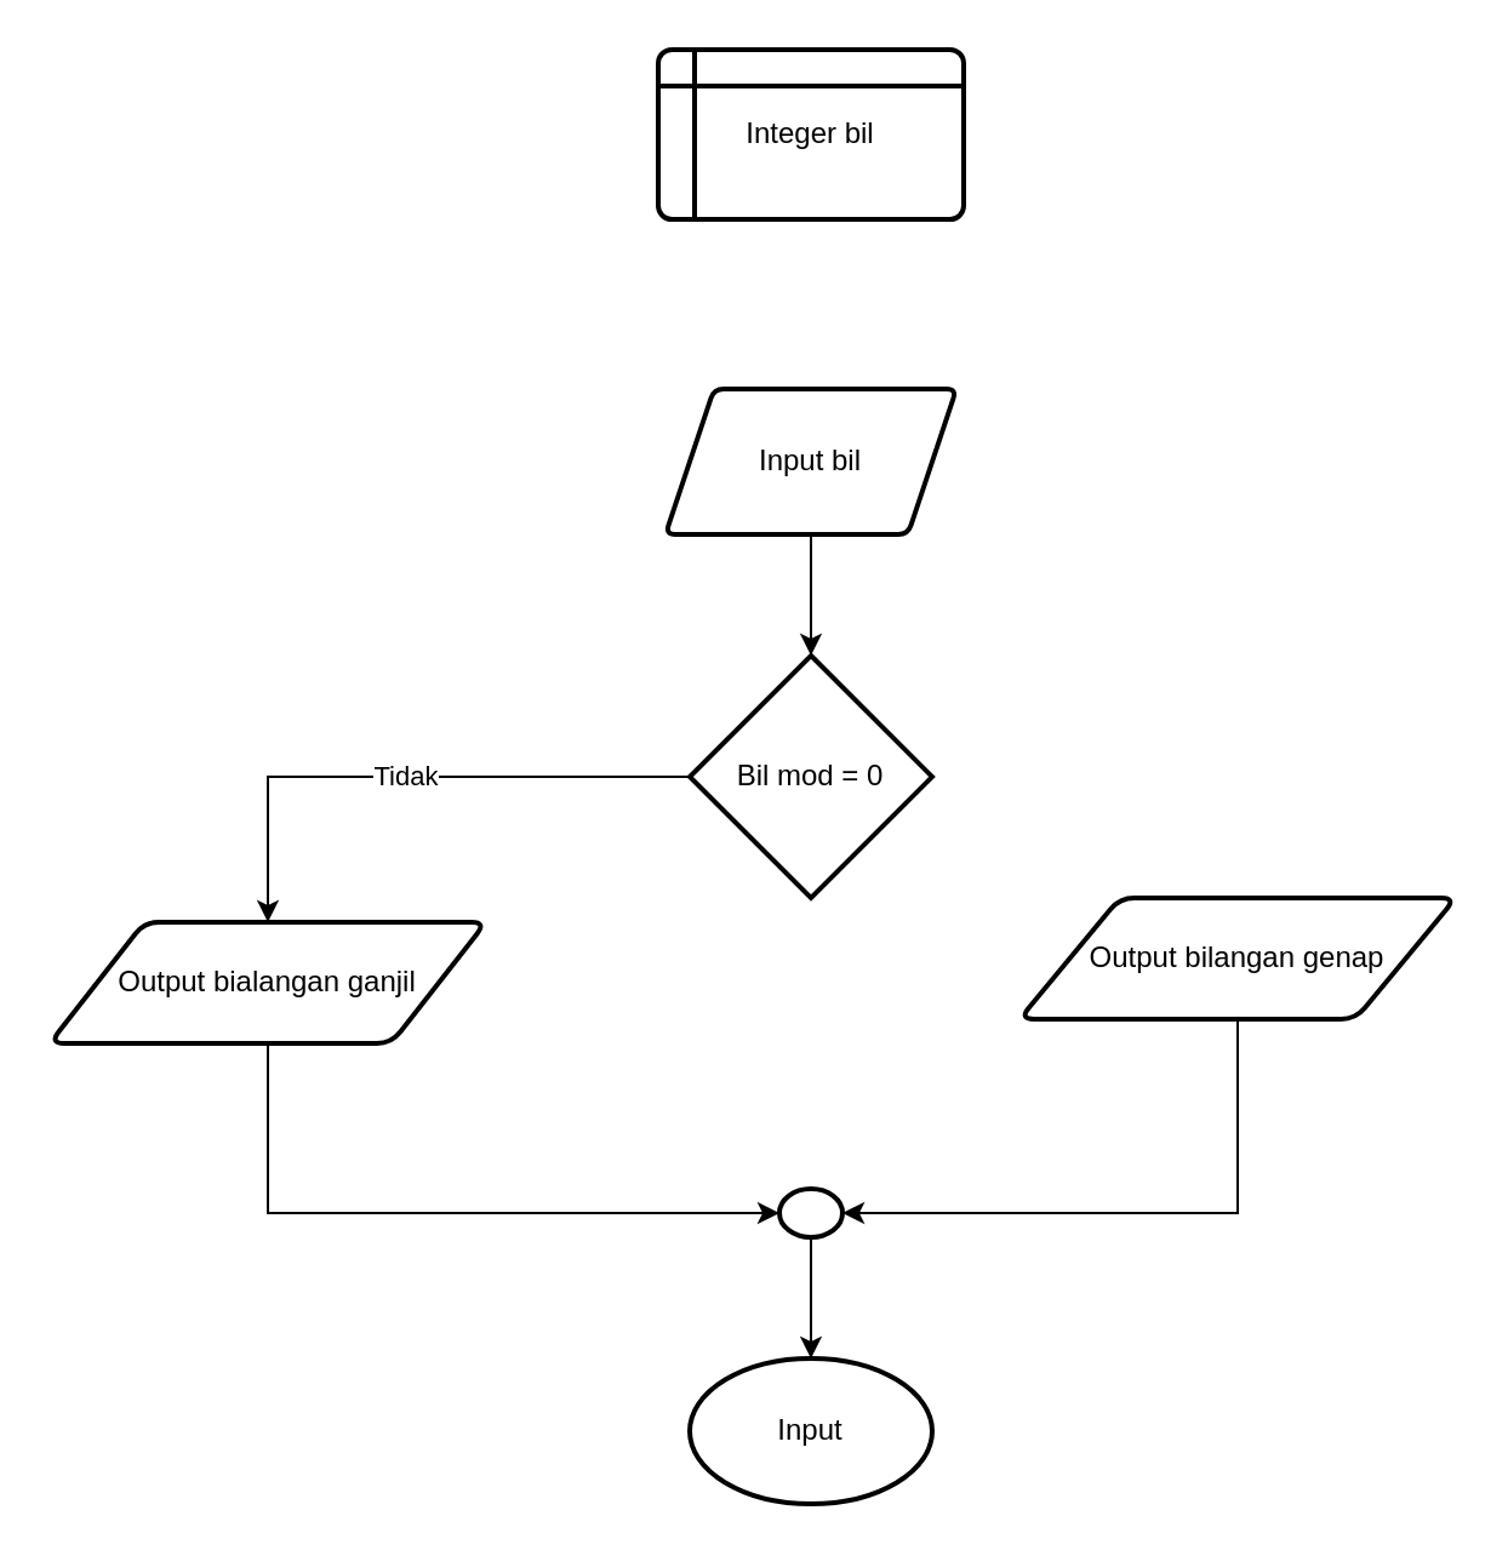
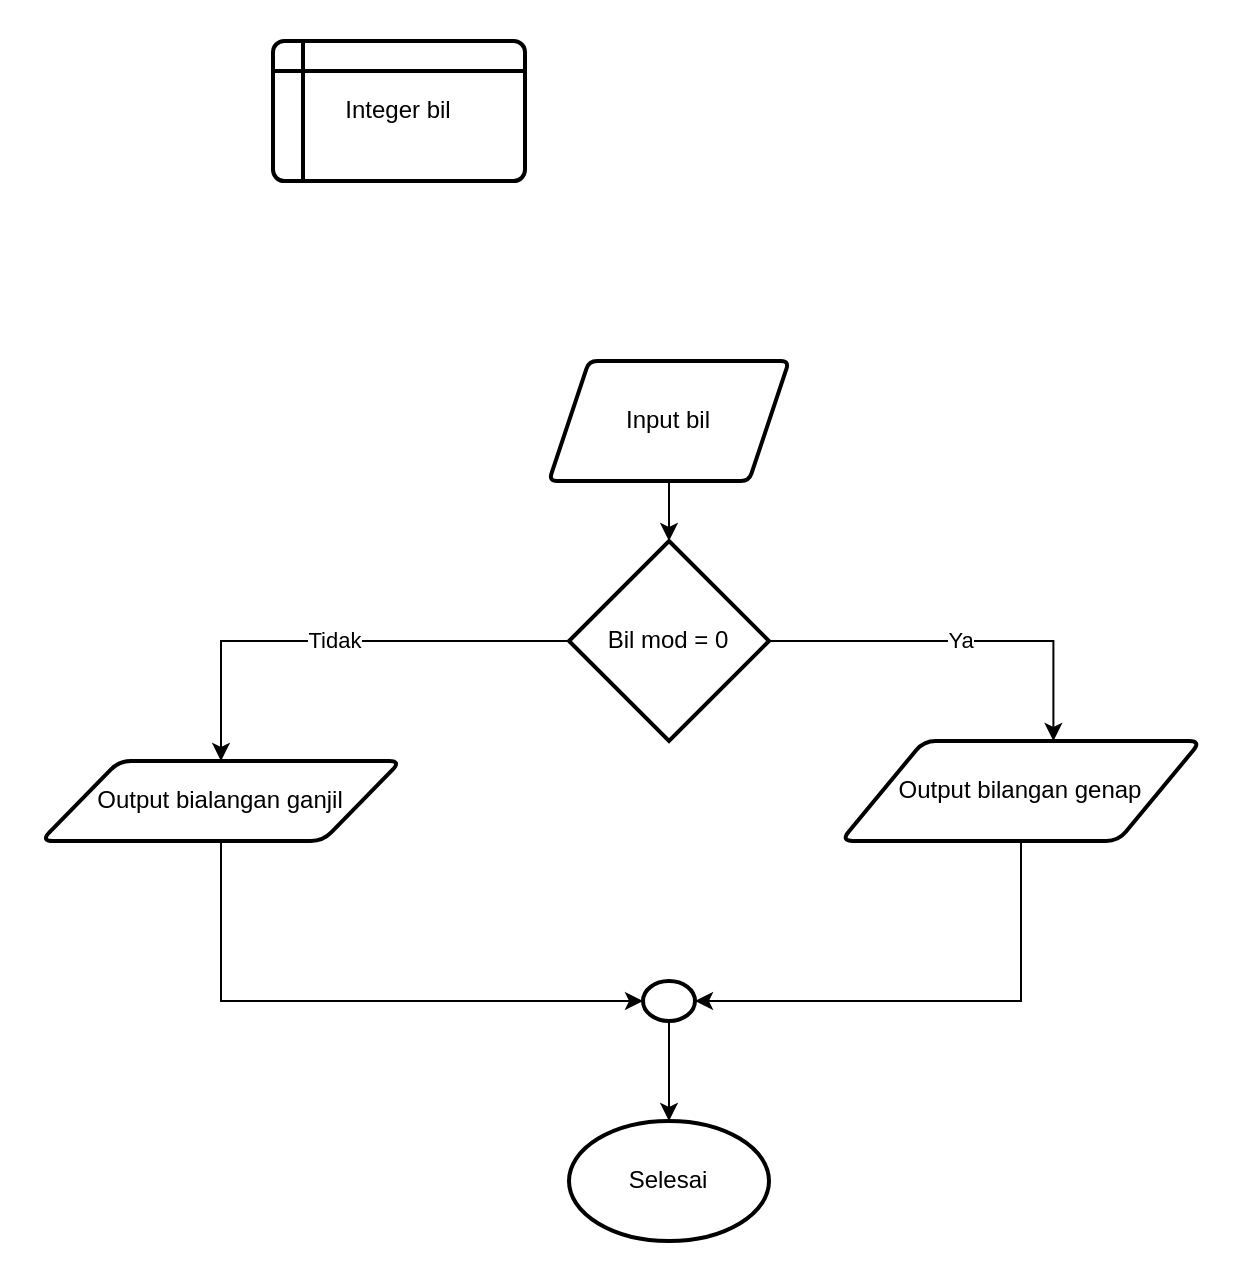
  <mxCell id="0" />
  <mxCell id="1" parent="0" />
- <mxCell id="2" value="Integer bil" style="shape=internalStorage;whiteSpace=wrap;html=1;dx=15;dy=15;rounded=1;arcSize=8;strokeWidth=2;" vertex="1" parent="1"><mxGeometry x="271" y="20" width="126" height="70" as="geometry" /></mxCell>
- <mxCell id="3" value="Input bil" style="shape=parallelogram;perimeter=parallelogramPerimeter;whiteSpace=wrap;html=1;fixedSize=1;rounded=1;arcSize=8;strokeWidth=2;" vertex="1" parent="1"><mxGeometry x="274" y="160" width="120" height="60" as="geometry" /></mxCell>
+ <mxCell id="2" value="Integer bil" style="shape=internalStorage;whiteSpace=wrap;html=1;dx=15;dy=15;rounded=1;arcSize=8;strokeWidth=2;" vertex="1" parent="1"><mxGeometry x="136" y="20" width="126" height="70" as="geometry" /></mxCell>
+ <mxCell id="3" value="Input bil" style="shape=parallelogram;perimeter=parallelogramPerimeter;whiteSpace=wrap;html=1;fixedSize=1;rounded=1;arcSize=8;strokeWidth=2;" vertex="1" parent="1"><mxGeometry x="274" y="180" width="120" height="60" as="geometry" /></mxCell>
  <mxCell id="4" value="Tidak" style="edgeStyle=orthogonalEdgeStyle;rounded=0;orthogonalLoop=1;jettySize=auto;html=1;exitX=0;exitY=0.5;exitDx=0;exitDy=0;exitPerimeter=0;entryX=0.5;entryY=0;entryDx=0;entryDy=0;" edge="1" parent="1" source="5" target="8"><mxGeometry relative="1" as="geometry" /></mxCell>
  <mxCell id="5" value="Bil mod = 0" style="strokeWidth=2;html=1;shape=mxgraph.flowchart.decision;whiteSpace=wrap;" vertex="1" parent="1"><mxGeometry x="284" y="270" width="100" height="100" as="geometry" /></mxCell>
  <mxCell id="6" style="edgeStyle=orthogonalEdgeStyle;rounded=0;orthogonalLoop=1;jettySize=auto;html=1;exitX=0.5;exitY=1;exitDx=0;exitDy=0;entryX=0.5;entryY=0;entryDx=0;entryDy=0;entryPerimeter=0;" edge="1" parent="1" source="3" target="5"><mxGeometry relative="1" as="geometry" /></mxCell>
  <mxCell id="7" value="Output bilangan genap" style="shape=parallelogram;html=1;strokeWidth=2;perimeter=parallelogramPerimeter;whiteSpace=wrap;rounded=1;arcSize=12;size=0.23;" vertex="1" parent="1"><mxGeometry x="420" y="370" width="180" height="50" as="geometry" /></mxCell>
- <mxCell id="8" value="Output bialangan ganjil" style="shape=parallelogram;html=1;strokeWidth=2;perimeter=parallelogramPerimeter;whiteSpace=wrap;rounded=1;arcSize=12;size=0.217;direction=east;" vertex="1" parent="1"><mxGeometry x="20" y="380" width="180" height="50" as="geometry" /></mxCell>
+ <mxCell id="8" value="Output bialangan ganjil" style="shape=parallelogram;html=1;strokeWidth=2;perimeter=parallelogramPerimeter;whiteSpace=wrap;rounded=1;arcSize=12;size=0.217;direction=east;" vertex="1" parent="1"><mxGeometry x="20" y="380" width="180" height="40" as="geometry" /></mxCell>
+ <mxCell id="9" value="Ya" style="edgeStyle=orthogonalEdgeStyle;rounded=0;orthogonalLoop=1;jettySize=auto;html=1;exitX=1;exitY=0.5;exitDx=0;exitDy=0;exitPerimeter=0;entryX=0.59;entryY=0;entryDx=0;entryDy=0;entryPerimeter=0;" edge="1" parent="1" source="5" target="7"><mxGeometry relative="1" as="geometry" /></mxCell>
  <mxCell id="10" value="" style="strokeWidth=2;html=1;shape=mxgraph.flowchart.start_2;whiteSpace=wrap;" vertex="1" parent="1"><mxGeometry x="321" y="490" width="26" height="20" as="geometry" /></mxCell>
  <mxCell id="11" style="edgeStyle=orthogonalEdgeStyle;rounded=0;orthogonalLoop=1;jettySize=auto;html=1;exitX=0.5;exitY=1;exitDx=0;exitDy=0;entryX=1;entryY=0.5;entryDx=0;entryDy=0;entryPerimeter=0;" edge="1" parent="1" source="7" target="10"><mxGeometry relative="1" as="geometry" /></mxCell>
  <mxCell id="12" style="edgeStyle=orthogonalEdgeStyle;rounded=0;orthogonalLoop=1;jettySize=auto;html=1;exitX=0.5;exitY=1;exitDx=0;exitDy=0;entryX=0;entryY=0.5;entryDx=0;entryDy=0;entryPerimeter=0;" edge="1" parent="1" source="8" target="10"><mxGeometry relative="1" as="geometry" /></mxCell>
- <mxCell id="13" value="Input" style="strokeWidth=2;html=1;shape=mxgraph.flowchart.start_1;whiteSpace=wrap;" vertex="1" parent="1"><mxGeometry x="284" y="560" width="100" height="60" as="geometry" /></mxCell>
+ <mxCell id="13" value="Selesai" style="strokeWidth=2;html=1;shape=mxgraph.flowchart.start_1;whiteSpace=wrap;" vertex="1" parent="1"><mxGeometry x="284" y="560" width="100" height="60" as="geometry" /></mxCell>
  <mxCell id="14" style="edgeStyle=orthogonalEdgeStyle;rounded=0;orthogonalLoop=1;jettySize=auto;html=1;exitX=0.5;exitY=1;exitDx=0;exitDy=0;exitPerimeter=0;entryX=0.5;entryY=0;entryDx=0;entryDy=0;entryPerimeter=0;" edge="1" parent="1" source="10" target="13"><mxGeometry relative="1" as="geometry" /></mxCell>
